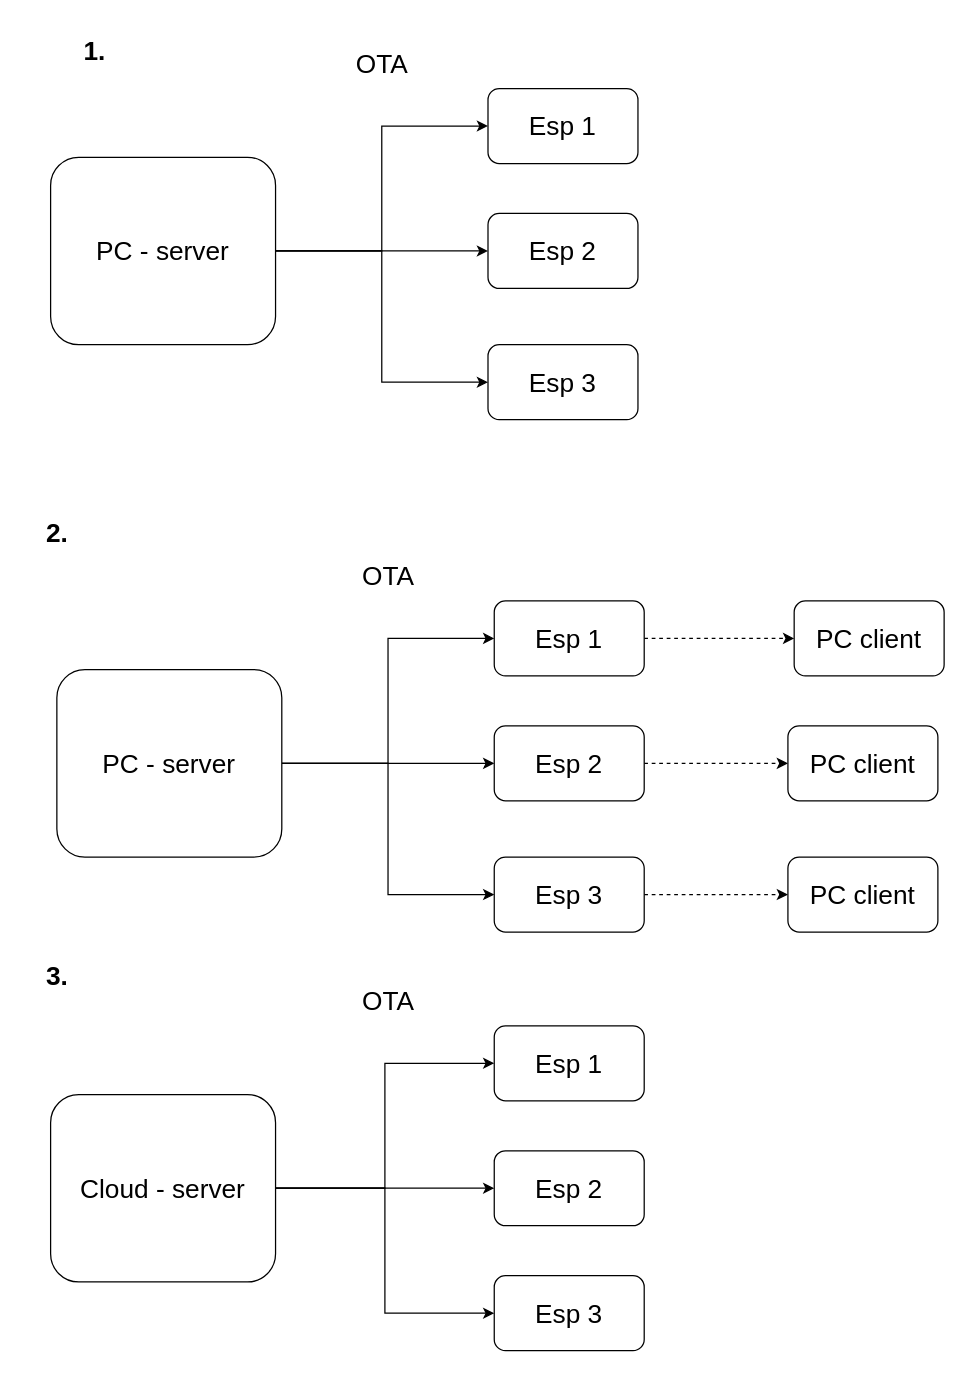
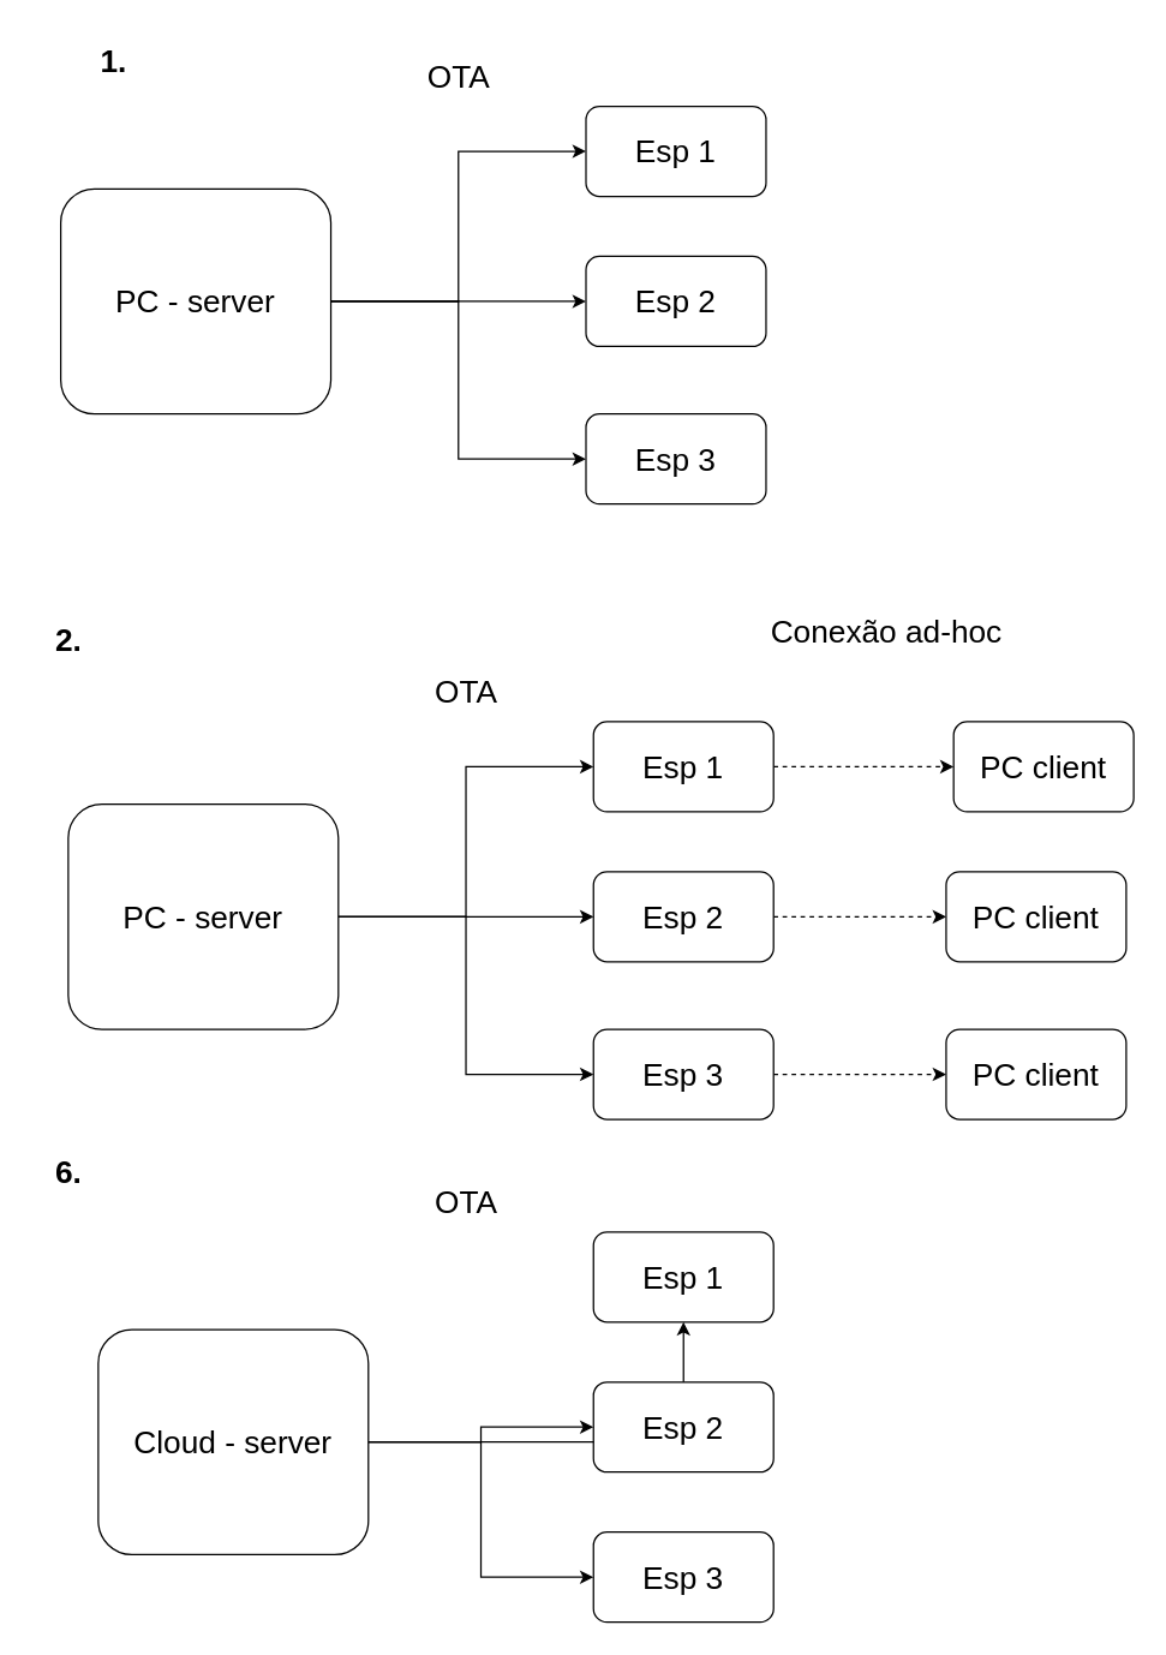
  <mxCell id="0" />
  <mxCell id="1" parent="0" />
  <mxCell id="2" value="&lt;div style=&quot;font-size: 21px;&quot;&gt;1.&lt;/div&gt;" style="text;html=1;align=center;verticalAlign=middle;resizable=0;points=[];autosize=1;strokeColor=none;fillColor=none;strokeWidth=1;fontSize=21;fontStyle=1" vertex="1" parent="1"><mxGeometry x="50" y="20" width="50" height="40" as="geometry" /></mxCell>
  <mxCell id="3" style="edgeStyle=orthogonalEdgeStyle;rounded=0;orthogonalLoop=1;jettySize=auto;html=1;fontSize=21;" edge="1" parent="1" source="6" target="7"><mxGeometry relative="1" as="geometry" /></mxCell>
  <mxCell id="4" style="edgeStyle=orthogonalEdgeStyle;rounded=0;orthogonalLoop=1;jettySize=auto;html=1;fontSize=21;" edge="1" parent="1" source="6" target="8"><mxGeometry relative="1" as="geometry" /></mxCell>
  <mxCell id="5" style="edgeStyle=orthogonalEdgeStyle;rounded=0;orthogonalLoop=1;jettySize=auto;html=1;fontSize=21;" edge="1" parent="1" source="6" target="9"><mxGeometry relative="1" as="geometry" /></mxCell>
  <mxCell id="6" value="&lt;div&gt;PC - server&lt;br&gt;&lt;/div&gt;" style="rounded=1;whiteSpace=wrap;html=1;strokeWidth=1;fontSize=21;" vertex="1" parent="1"><mxGeometry x="40" y="125" width="180" height="150" as="geometry" /></mxCell>
  <mxCell id="7" value="Esp 1" style="rounded=1;whiteSpace=wrap;html=1;strokeWidth=1;fontSize=21;" vertex="1" parent="1"><mxGeometry x="390" y="70" width="120" height="60" as="geometry" /></mxCell>
  <mxCell id="8" value="Esp 2" style="rounded=1;whiteSpace=wrap;html=1;strokeWidth=1;fontSize=21;" vertex="1" parent="1"><mxGeometry x="390" y="170" width="120" height="60" as="geometry" /></mxCell>
  <mxCell id="9" value="&lt;div&gt;Esp 3&lt;/div&gt;" style="rounded=1;whiteSpace=wrap;html=1;strokeWidth=1;fontSize=21;" vertex="1" parent="1"><mxGeometry x="390" y="275" width="120" height="60" as="geometry" /></mxCell>
  <mxCell id="10" value="OTA" style="text;html=1;align=center;verticalAlign=middle;resizable=0;points=[];autosize=1;strokeColor=none;fillColor=none;fontSize=21;" vertex="1" parent="1"><mxGeometry x="270" y="30" width="70" height="40" as="geometry" /></mxCell>
- <mxCell id="11" value="3." style="text;html=1;align=center;verticalAlign=middle;resizable=0;points=[];autosize=1;strokeColor=none;fillColor=none;strokeWidth=1;fontSize=21;fontStyle=1" vertex="1" parent="1"><mxGeometry x="20" y="760" width="50" height="40" as="geometry" /></mxCell>
+ <mxCell id="11" value="6." style="text;html=1;align=center;verticalAlign=middle;resizable=0;points=[];autosize=1;strokeColor=none;fillColor=none;strokeWidth=1;fontSize=21;fontStyle=1" vertex="1" parent="1"><mxGeometry x="20" y="760" width="50" height="40" as="geometry" /></mxCell>
  <mxCell id="12" style="edgeStyle=orthogonalEdgeStyle;rounded=0;orthogonalLoop=1;jettySize=auto;html=1;fontSize=21;" edge="1" parent="1" source="15" target="16"><mxGeometry relative="1" as="geometry" /></mxCell>
  <mxCell id="13" style="edgeStyle=orthogonalEdgeStyle;rounded=0;orthogonalLoop=1;jettySize=auto;html=1;fontSize=21;" edge="1" parent="1" source="15" target="17"><mxGeometry relative="1" as="geometry" /></mxCell>
  <mxCell id="14" style="edgeStyle=orthogonalEdgeStyle;rounded=0;orthogonalLoop=1;jettySize=auto;html=1;entryX=0;entryY=0.5;entryDx=0;entryDy=0;fontSize=21;" edge="1" parent="1" source="15" target="18"><mxGeometry relative="1" as="geometry" /></mxCell>
- <mxCell id="15" value="Cloud - server" style="rounded=1;whiteSpace=wrap;html=1;strokeWidth=1;fontSize=21;" vertex="1" parent="1"><mxGeometry x="40" y="875" width="180" height="150" as="geometry" /></mxCell>
+ <mxCell id="15" value="Cloud - server" style="rounded=1;whiteSpace=wrap;html=1;strokeWidth=1;fontSize=21;" vertex="1" parent="1"><mxGeometry x="65" y="885" width="180" height="150" as="geometry" /></mxCell>
  <mxCell id="16" value="Esp 1" style="rounded=1;whiteSpace=wrap;html=1;strokeWidth=1;fontSize=21;" vertex="1" parent="1"><mxGeometry x="395" y="820" width="120" height="60" as="geometry" /></mxCell>
  <mxCell id="17" value="Esp 2" style="rounded=1;whiteSpace=wrap;html=1;strokeWidth=1;fontSize=21;" vertex="1" parent="1"><mxGeometry x="395" y="920" width="120" height="60" as="geometry" /></mxCell>
  <mxCell id="18" value="&lt;div&gt;Esp 3&lt;/div&gt;" style="rounded=1;whiteSpace=wrap;html=1;strokeWidth=1;fontSize=21;" vertex="1" parent="1"><mxGeometry x="395" y="1020" width="120" height="60" as="geometry" /></mxCell>
  <mxCell id="19" value="OTA" style="text;html=1;align=center;verticalAlign=middle;resizable=0;points=[];autosize=1;strokeColor=none;fillColor=none;fontSize=21;" vertex="1" parent="1"><mxGeometry x="275" y="780" width="70" height="40" as="geometry" /></mxCell>
  <mxCell id="20" value="2." style="text;html=1;align=center;verticalAlign=middle;resizable=0;points=[];autosize=1;strokeColor=none;fillColor=none;strokeWidth=1;fontSize=21;fontStyle=1" vertex="1" parent="1"><mxGeometry x="20" y="405" width="50" height="40" as="geometry" /></mxCell>
  <mxCell id="21" style="edgeStyle=orthogonalEdgeStyle;rounded=0;orthogonalLoop=1;jettySize=auto;html=1;fontSize=21;" edge="1" parent="1" source="24" target="26"><mxGeometry relative="1" as="geometry" /></mxCell>
  <mxCell id="22" style="edgeStyle=orthogonalEdgeStyle;rounded=0;orthogonalLoop=1;jettySize=auto;html=1;fontSize=21;" edge="1" parent="1" source="24" target="28"><mxGeometry relative="1" as="geometry" /></mxCell>
  <mxCell id="23" style="edgeStyle=orthogonalEdgeStyle;rounded=0;orthogonalLoop=1;jettySize=auto;html=1;fontSize=21;" edge="1" parent="1" source="24" target="30"><mxGeometry relative="1" as="geometry" /></mxCell>
  <mxCell id="24" value="&lt;div&gt;PC - server&lt;br&gt;&lt;/div&gt;" style="rounded=1;whiteSpace=wrap;html=1;strokeWidth=1;fontSize=21;" vertex="1" parent="1"><mxGeometry x="45" y="535" width="180" height="150" as="geometry" /></mxCell>
  <mxCell id="25" style="edgeStyle=orthogonalEdgeStyle;rounded=0;orthogonalLoop=1;jettySize=auto;html=1;fontSize=21;dashed=1;" edge="1" parent="1" source="26" target="33"><mxGeometry relative="1" as="geometry" /></mxCell>
  <mxCell id="26" value="Esp 1" style="rounded=1;whiteSpace=wrap;html=1;strokeWidth=1;fontSize=21;" vertex="1" parent="1"><mxGeometry x="395" y="480" width="120" height="60" as="geometry" /></mxCell>
  <mxCell id="27" style="edgeStyle=orthogonalEdgeStyle;rounded=0;orthogonalLoop=1;jettySize=auto;html=1;entryX=0;entryY=0.5;entryDx=0;entryDy=0;dashed=1;fontSize=21;" edge="1" parent="1" source="28" target="34"><mxGeometry relative="1" as="geometry" /></mxCell>
  <mxCell id="28" value="Esp 2" style="rounded=1;whiteSpace=wrap;html=1;strokeWidth=1;fontSize=21;" vertex="1" parent="1"><mxGeometry x="395" y="580" width="120" height="60" as="geometry" /></mxCell>
  <mxCell id="29" style="edgeStyle=orthogonalEdgeStyle;rounded=0;orthogonalLoop=1;jettySize=auto;html=1;dashed=1;fontSize=21;" edge="1" parent="1" source="30" target="35"><mxGeometry relative="1" as="geometry" /></mxCell>
  <mxCell id="30" value="&lt;div&gt;Esp 3&lt;/div&gt;" style="rounded=1;whiteSpace=wrap;html=1;strokeWidth=1;fontSize=21;" vertex="1" parent="1"><mxGeometry x="395" y="685" width="120" height="60" as="geometry" /></mxCell>
  <mxCell id="31" value="OTA" style="text;html=1;align=center;verticalAlign=middle;resizable=0;points=[];autosize=1;strokeColor=none;fillColor=none;fontSize=21;" vertex="1" parent="1"><mxGeometry x="275" y="440" width="70" height="40" as="geometry" /></mxCell>
+ <mxCell id="32" value="Conexão ad-hoc" style="text;html=1;align=center;verticalAlign=middle;resizable=0;points=[];autosize=1;strokeColor=none;fillColor=none;fontSize=21;" vertex="1" parent="1"><mxGeometry x="495" y="400" width="190" height="40" as="geometry" /></mxCell>
  <mxCell id="33" value="PC client" style="rounded=1;whiteSpace=wrap;html=1;strokeWidth=1;fontSize=21;" vertex="1" parent="1"><mxGeometry x="635" y="480" width="120" height="60" as="geometry" /></mxCell>
  <mxCell id="34" value="PC client" style="rounded=1;whiteSpace=wrap;html=1;strokeWidth=1;fontSize=21;" vertex="1" parent="1"><mxGeometry x="630" y="580" width="120" height="60" as="geometry" /></mxCell>
  <mxCell id="35" value="PC client" style="rounded=1;whiteSpace=wrap;html=1;strokeWidth=1;fontSize=21;" vertex="1" parent="1"><mxGeometry x="630" y="685" width="120" height="60" as="geometry" /></mxCell>
